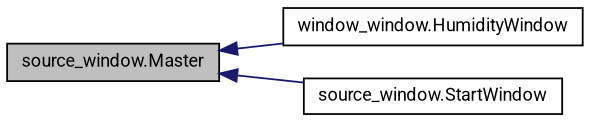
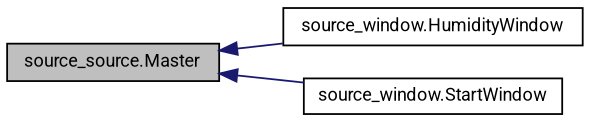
  digraph {
    fontname=Roboto
    rankdir=LR
    node [color=black fillcolor=white fontname=Roboto fontsize=10 shape=record style=filled]
    edge [color=midnightblue dir=back fontname=Roboto fontsize=10 labelfontname=Helvetica labelfontsize=10 style=solid]
-   n1 [fillcolor=grey75 fontcolor=black height=0.2 label="source_window.Master" width=0.4]
-   n2 [height=0.2 label="window_window.HumidityWindow" width=0.4]
+   n1 [fillcolor=grey75 fontcolor=black height=0.2 label="source_source.Master" width=0.4]
+   n2 [height=0.2 label="source_window.HumidityWindow" width=0.4]
    n3 [height=0.2 label="source_window.StartWindow" width=0.4]
    n1 -> n2
    n1 -> n3
  }
